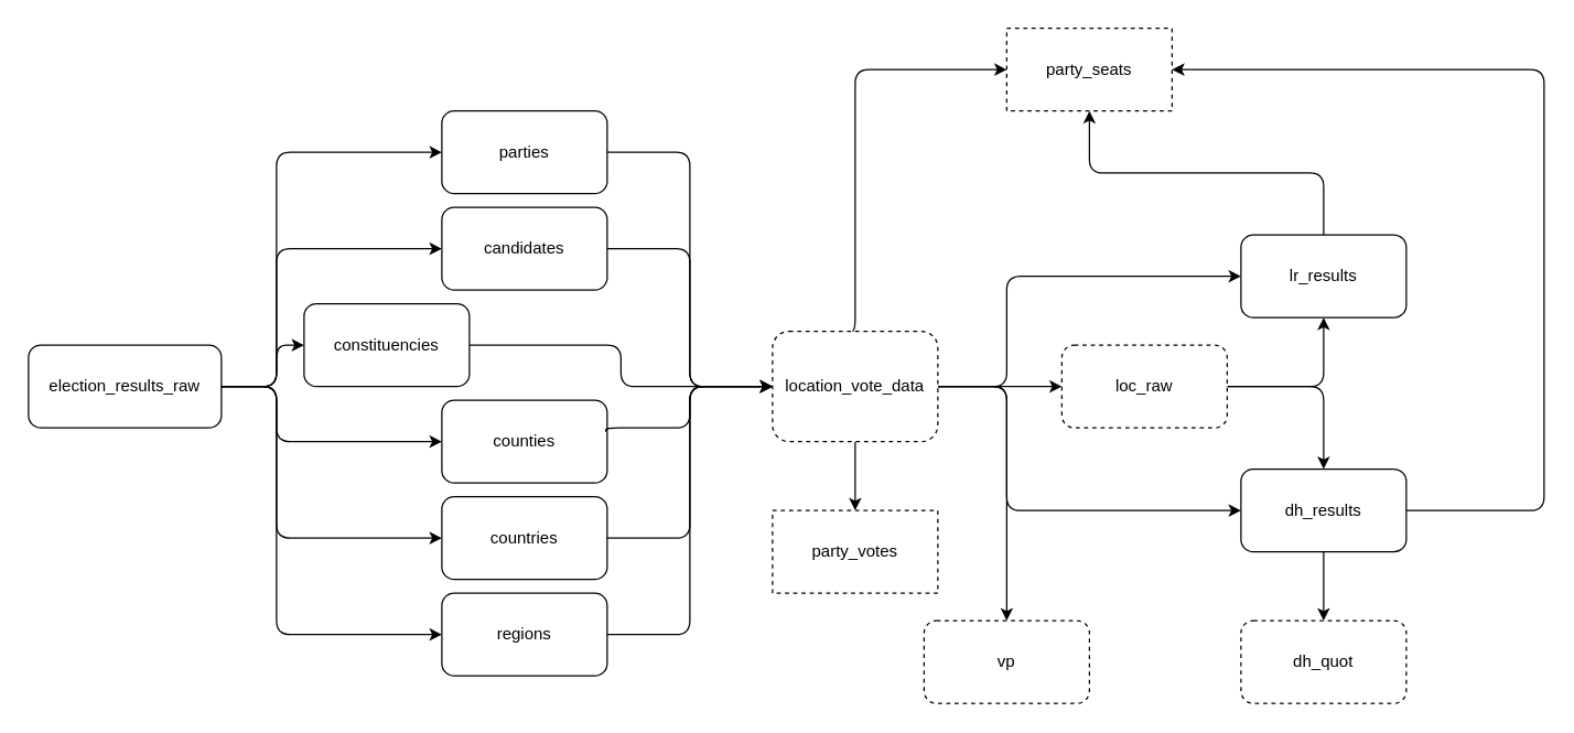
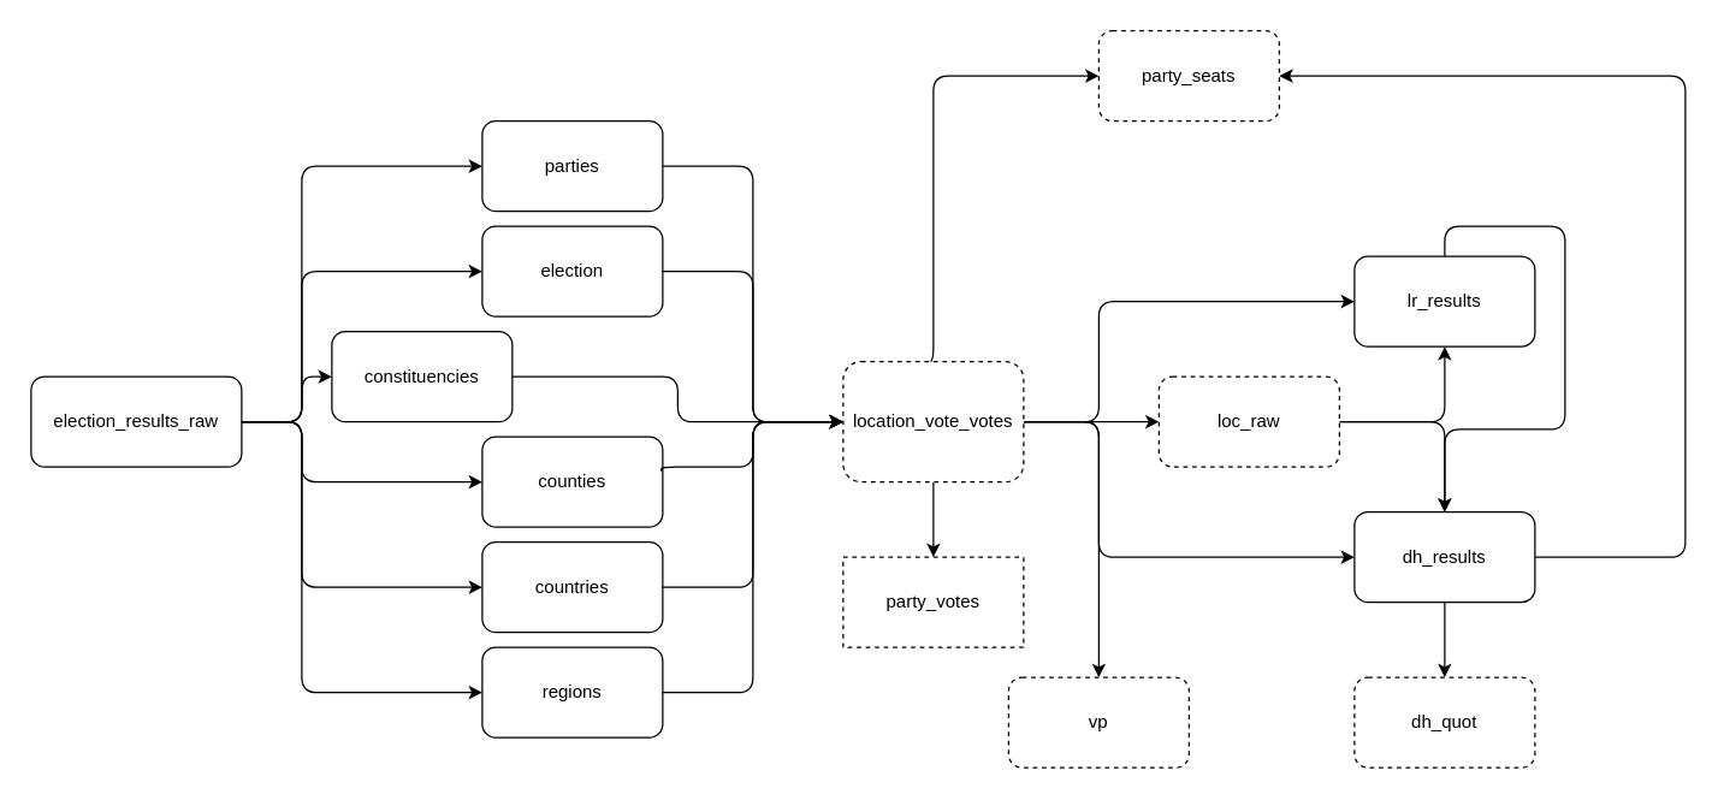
  <mxCell id="0" />
  <mxCell id="1" parent="0" />
  <mxCell id="2" style="edgeStyle=orthogonalEdgeStyle;rounded=1;orthogonalLoop=1;jettySize=auto;html=1;exitX=1;exitY=0.5;exitDx=0;exitDy=0;entryX=0;entryY=0.5;entryDx=0;entryDy=0;curved=0;" edge="1" parent="1" source="3" target="25"><mxGeometry relative="1" as="geometry" /></mxCell>
- <mxCell id="3" value="candidates" style="rounded=1;whiteSpace=wrap;html=1;" vertex="1" parent="1"><mxGeometry x="320" y="150" width="120" height="60" as="geometry" /></mxCell>
+ <mxCell id="3" value="election" style="rounded=1;whiteSpace=wrap;html=1;" vertex="1" parent="1"><mxGeometry x="320" y="150" width="120" height="60" as="geometry" /></mxCell>
  <mxCell id="4" style="edgeStyle=orthogonalEdgeStyle;rounded=1;orthogonalLoop=1;jettySize=auto;html=1;entryX=0;entryY=0.5;entryDx=0;entryDy=0;curved=0;" edge="1" parent="1" source="5" target="25"><mxGeometry relative="1" as="geometry" /></mxCell>
  <mxCell id="5" value="constituencies" style="rounded=1;whiteSpace=wrap;html=1;" vertex="1" parent="1"><mxGeometry x="220" y="220" width="120" height="60" as="geometry" /></mxCell>
  <mxCell id="6" value="counties" style="rounded=1;whiteSpace=wrap;html=1;" vertex="1" parent="1"><mxGeometry x="320" y="290" width="120" height="60" as="geometry" /></mxCell>
  <mxCell id="7" value="countries" style="rounded=1;whiteSpace=wrap;html=1;" vertex="1" parent="1"><mxGeometry x="320" y="360" width="120" height="60" as="geometry" /></mxCell>
  <mxCell id="8" style="edgeStyle=orthogonalEdgeStyle;rounded=1;orthogonalLoop=1;jettySize=auto;html=1;entryX=0;entryY=0.5;entryDx=0;entryDy=0;curved=0;" edge="1" parent="1" source="9" target="25"><mxGeometry relative="1" as="geometry" /></mxCell>
  <mxCell id="9" value="parties" style="rounded=1;whiteSpace=wrap;html=1;" vertex="1" parent="1"><mxGeometry x="320" y="80" width="120" height="60" as="geometry" /></mxCell>
  <mxCell id="10" style="edgeStyle=orthogonalEdgeStyle;rounded=1;orthogonalLoop=1;jettySize=auto;html=1;entryX=0;entryY=0.5;entryDx=0;entryDy=0;curved=0;" edge="1" parent="1" source="11" target="25"><mxGeometry relative="1" as="geometry"><Array as="points"><mxPoint x="500" y="460" /><mxPoint x="500" y="280" /></Array></mxGeometry></mxCell>
  <mxCell id="11" value="regions" style="rounded=1;whiteSpace=wrap;html=1;" vertex="1" parent="1"><mxGeometry x="320" y="430" width="120" height="60" as="geometry" /></mxCell>
  <mxCell id="12" style="edgeStyle=orthogonalEdgeStyle;rounded=1;orthogonalLoop=1;jettySize=auto;html=1;entryX=0;entryY=0.5;entryDx=0;entryDy=0;curved=0;" edge="1" parent="1" source="13" target="9"><mxGeometry relative="1" as="geometry"><Array as="points"><mxPoint x="200" y="280" /><mxPoint x="200" y="110" /></Array></mxGeometry></mxCell>
  <mxCell id="13" value="election_results_raw" style="rounded=1;whiteSpace=wrap;html=1;" vertex="1" parent="1"><mxGeometry x="20" y="250" width="140" height="60" as="geometry" /></mxCell>
  <mxCell id="14" style="edgeStyle=orthogonalEdgeStyle;rounded=1;orthogonalLoop=1;jettySize=auto;html=1;entryX=0;entryY=0.5;entryDx=0;entryDy=0;curved=0;exitX=1;exitY=0.5;exitDx=0;exitDy=0;" edge="1" parent="1" source="13" target="3"><mxGeometry relative="1" as="geometry"><mxPoint x="170" y="280" as="sourcePoint" /><mxPoint x="330" y="120" as="targetPoint" /><Array as="points"><mxPoint x="200" y="280" /><mxPoint x="200" y="180" /></Array></mxGeometry></mxCell>
  <mxCell id="15" style="edgeStyle=orthogonalEdgeStyle;rounded=1;orthogonalLoop=1;jettySize=auto;html=1;entryX=0;entryY=0.5;entryDx=0;entryDy=0;curved=0;exitX=1;exitY=0.5;exitDx=0;exitDy=0;" edge="1" parent="1" source="13" target="5"><mxGeometry relative="1" as="geometry"><mxPoint x="170" y="280" as="sourcePoint" /><mxPoint x="330" y="190" as="targetPoint" /><Array as="points"><mxPoint x="200" y="280" /><mxPoint x="200" y="250" /></Array></mxGeometry></mxCell>
  <mxCell id="16" style="edgeStyle=orthogonalEdgeStyle;rounded=1;orthogonalLoop=1;jettySize=auto;html=1;entryX=0;entryY=0.5;entryDx=0;entryDy=0;curved=0;exitX=1;exitY=0.5;exitDx=0;exitDy=0;" edge="1" parent="1" source="13" target="6"><mxGeometry relative="1" as="geometry"><mxPoint x="170" y="280" as="sourcePoint" /><mxPoint x="330" y="260" as="targetPoint" /><Array as="points"><mxPoint x="200" y="280" /><mxPoint x="200" y="320" /></Array></mxGeometry></mxCell>
  <mxCell id="17" style="edgeStyle=orthogonalEdgeStyle;rounded=1;orthogonalLoop=1;jettySize=auto;html=1;entryX=0;entryY=0.5;entryDx=0;entryDy=0;curved=0;exitX=1;exitY=0.5;exitDx=0;exitDy=0;" edge="1" parent="1" source="13" target="7"><mxGeometry relative="1" as="geometry"><mxPoint x="220" y="270" as="sourcePoint" /><mxPoint x="330" y="330" as="targetPoint" /><Array as="points"><mxPoint x="200" y="280" /><mxPoint x="200" y="390" /></Array></mxGeometry></mxCell>
  <mxCell id="18" style="edgeStyle=orthogonalEdgeStyle;rounded=1;orthogonalLoop=1;jettySize=auto;html=1;entryX=0;entryY=0.5;entryDx=0;entryDy=0;curved=0;exitX=1;exitY=0.5;exitDx=0;exitDy=0;" edge="1" parent="1" source="13" target="11"><mxGeometry relative="1" as="geometry"><mxPoint x="190" y="240" as="sourcePoint" /><mxPoint x="330" y="400" as="targetPoint" /><Array as="points"><mxPoint x="200" y="280" /><mxPoint x="200" y="460" /></Array></mxGeometry></mxCell>
  <mxCell id="19" style="edgeStyle=orthogonalEdgeStyle;rounded=1;orthogonalLoop=1;jettySize=auto;html=1;entryX=0;entryY=0.5;entryDx=0;entryDy=0;curved=0;" edge="1" parent="1" source="25" target="29"><mxGeometry relative="1" as="geometry"><Array as="points"><mxPoint x="730" y="280" /><mxPoint x="730" y="200" /></Array></mxGeometry></mxCell>
  <mxCell id="20" style="edgeStyle=orthogonalEdgeStyle;rounded=1;orthogonalLoop=1;jettySize=auto;html=1;exitX=1;exitY=0.5;exitDx=0;exitDy=0;entryX=0;entryY=0.5;entryDx=0;entryDy=0;curved=0;" edge="1" parent="1" source="25" target="32"><mxGeometry relative="1" as="geometry"><Array as="points"><mxPoint x="730" y="280" /><mxPoint x="730" y="370" /></Array></mxGeometry></mxCell>
  <mxCell id="21" style="edgeStyle=orthogonalEdgeStyle;rounded=0;orthogonalLoop=1;jettySize=auto;html=1;entryX=0;entryY=0.5;entryDx=0;entryDy=0;" edge="1" parent="1" source="25" target="35"><mxGeometry relative="1" as="geometry" /></mxCell>
  <mxCell id="22" style="edgeStyle=orthogonalEdgeStyle;rounded=1;orthogonalLoop=1;jettySize=auto;html=1;exitX=0.442;exitY=0.013;exitDx=0;exitDy=0;exitPerimeter=0;curved=0;" edge="1" parent="1" source="25" target="37"><mxGeometry relative="1" as="geometry"><mxPoint x="620" y="240" as="sourcePoint" /><Array as="points"><mxPoint x="620" y="241" /><mxPoint x="620" y="50" /></Array></mxGeometry></mxCell>
  <mxCell id="23" style="edgeStyle=orthogonalEdgeStyle;rounded=1;orthogonalLoop=1;jettySize=auto;html=1;entryX=0.5;entryY=0;entryDx=0;entryDy=0;exitX=1;exitY=0.5;exitDx=0;exitDy=0;curved=0;" edge="1" parent="1" source="25" target="38"><mxGeometry relative="1" as="geometry"><Array as="points"><mxPoint x="730" y="280" /><mxPoint x="730" y="400" /></Array></mxGeometry></mxCell>
  <mxCell id="24" style="edgeStyle=orthogonalEdgeStyle;rounded=0;orthogonalLoop=1;jettySize=auto;html=1;entryX=0.5;entryY=0;entryDx=0;entryDy=0;" edge="1" parent="1" source="25" target="39"><mxGeometry relative="1" as="geometry"><mxPoint x="620" y="360" as="targetPoint" /></mxGeometry></mxCell>
- <mxCell id="25" value="location_vote_data" style="rounded=1;whiteSpace=wrap;html=1;dashed=1;" vertex="1" parent="1"><mxGeometry x="560" y="240" width="120" height="80" as="geometry" /></mxCell>
+ <mxCell id="25" value="location_vote_votes" style="rounded=1;whiteSpace=wrap;html=1;dashed=1;" vertex="1" parent="1"><mxGeometry x="560" y="240" width="120" height="80" as="geometry" /></mxCell>
  <mxCell id="26" style="edgeStyle=orthogonalEdgeStyle;rounded=1;orthogonalLoop=1;jettySize=auto;html=1;entryX=0;entryY=0.5;entryDx=0;entryDy=0;curved=0;exitX=1;exitY=0.5;exitDx=0;exitDy=0;" edge="1" parent="1" source="7" target="25"><mxGeometry relative="1" as="geometry"><mxPoint x="450" y="470" as="sourcePoint" /><mxPoint x="570" y="300" as="targetPoint" /><Array as="points"><mxPoint x="500" y="390" /><mxPoint x="500" y="280" /></Array></mxGeometry></mxCell>
  <mxCell id="27" style="edgeStyle=orthogonalEdgeStyle;rounded=1;orthogonalLoop=1;jettySize=auto;html=1;entryX=0;entryY=0.5;entryDx=0;entryDy=0;curved=0;exitX=0.992;exitY=0.383;exitDx=0;exitDy=0;exitPerimeter=0;" edge="1" parent="1" source="6" target="25"><mxGeometry relative="1" as="geometry"><mxPoint x="450" y="400" as="sourcePoint" /><mxPoint x="570" y="300" as="targetPoint" /><Array as="points"><mxPoint x="439" y="310" /><mxPoint x="500" y="310" /><mxPoint x="500" y="280" /></Array></mxGeometry></mxCell>
- <mxCell id="28" style="edgeStyle=orthogonalEdgeStyle;rounded=1;orthogonalLoop=1;jettySize=auto;html=1;entryX=0.5;entryY=1;entryDx=0;entryDy=0;exitX=0.5;exitY=0;exitDx=0;exitDy=0;curved=0;" edge="1" parent="1" source="29" target="37"><mxGeometry relative="1" as="geometry" /></mxCell>
+ <mxCell id="28" style="edgeStyle=orthogonalEdgeStyle;rounded=1;orthogonalLoop=1;jettySize=auto;html=1;exitX=0.5;exitY=0;exitDx=0;exitDy=0;curved=0;" edge="1" parent="1" source="29" target="32"><mxGeometry relative="1" as="geometry" /></mxCell>
  <mxCell id="29" value="lr_results" style="rounded=1;whiteSpace=wrap;html=1;" vertex="1" parent="1"><mxGeometry x="900" y="170" width="120" height="60" as="geometry" /></mxCell>
  <mxCell id="30" style="edgeStyle=orthogonalEdgeStyle;rounded=1;orthogonalLoop=1;jettySize=auto;html=1;entryX=0.5;entryY=0;entryDx=0;entryDy=0;strokeColor=default;curved=0;exitX=0.5;exitY=1;exitDx=0;exitDy=0;" edge="1" parent="1" source="32" target="36"><mxGeometry relative="1" as="geometry"><Array as="points"><mxPoint x="960" y="430" /><mxPoint x="960" y="430" /></Array></mxGeometry></mxCell>
  <mxCell id="31" style="edgeStyle=orthogonalEdgeStyle;rounded=1;orthogonalLoop=1;jettySize=auto;html=1;entryX=1;entryY=0.5;entryDx=0;entryDy=0;curved=0;" edge="1" parent="1" source="32" target="37"><mxGeometry relative="1" as="geometry"><Array as="points"><mxPoint x="1120" y="370" /><mxPoint x="1120" y="50" /></Array></mxGeometry></mxCell>
  <mxCell id="32" value="dh_results" style="rounded=1;whiteSpace=wrap;html=1;" vertex="1" parent="1"><mxGeometry x="900" y="340" width="120" height="60" as="geometry" /></mxCell>
  <mxCell id="33" style="edgeStyle=orthogonalEdgeStyle;rounded=1;orthogonalLoop=1;jettySize=auto;html=1;exitX=1;exitY=0.5;exitDx=0;exitDy=0;entryX=0.5;entryY=0;entryDx=0;entryDy=0;curved=0;" edge="1" parent="1" source="35" target="32"><mxGeometry relative="1" as="geometry"><Array as="points"><mxPoint x="960" y="280" /></Array></mxGeometry></mxCell>
  <mxCell id="34" style="edgeStyle=orthogonalEdgeStyle;rounded=1;orthogonalLoop=1;jettySize=auto;html=1;entryX=0.5;entryY=1;entryDx=0;entryDy=0;curved=0;" edge="1" parent="1" source="35" target="29"><mxGeometry relative="1" as="geometry" /></mxCell>
  <mxCell id="35" value="loc_raw" style="rounded=1;whiteSpace=wrap;html=1;dashed=1;" vertex="1" parent="1"><mxGeometry x="770" y="250" width="120" height="60" as="geometry" /></mxCell>
  <mxCell id="36" value="dh_quot" style="rounded=1;whiteSpace=wrap;html=1;dashed=1;" vertex="1" parent="1"><mxGeometry x="900" y="450" width="120" height="60" as="geometry" /></mxCell>
- <mxCell id="37" value="party_seats" style="whiteSpace=wrap;html=1;dashed=1;rounded=0;" vertex="1" parent="1"><mxGeometry x="730" y="20" width="120" height="60" as="geometry" /></mxCell>
+ <mxCell id="37" value="party_seats" style="rounded=1;whiteSpace=wrap;html=1;dashed=1;" vertex="1" parent="1"><mxGeometry x="730" y="20" width="120" height="60" as="geometry" /></mxCell>
  <mxCell id="38" value="vp" style="rounded=1;whiteSpace=wrap;html=1;dashed=1;" vertex="1" parent="1"><mxGeometry x="670" y="450" width="120" height="60" as="geometry" /></mxCell>
  <mxCell id="39" value="party_votes" style="whiteSpace=wrap;html=1;dashed=1;rounded=0;" vertex="1" parent="1"><mxGeometry x="560" y="370" width="120" height="60" as="geometry" /></mxCell>
